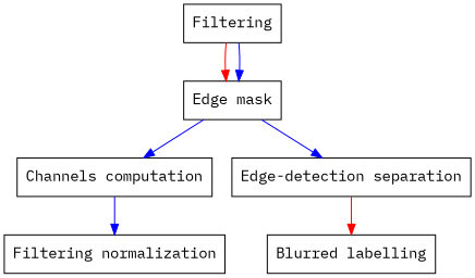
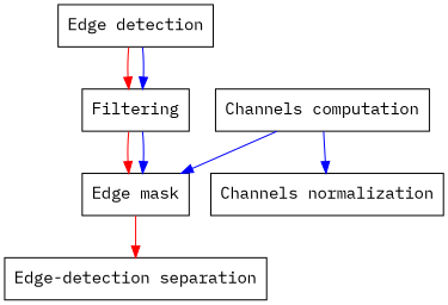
  digraph {
    fontname="IBM Plex Mono"
    rankdir=TB
    node [fontname="IBM Plex Mono" shape=rectangle]
    edge [color=red fontname="IBM Plex Mono"]
+   n1 [label="Edge detection"]
    n2 [label=Filtering]
    n3 [label="Edge mask"]
    n4 [label="Channels computation"]
    n5 [label="Edge-detection separation"]
-   n6 [label="Filtering normalization"]
-   n7 [label="Blurred labelling"]
+   n6 [label="Channels normalization"]
+   n1 -> n2
+   n1 -> n2 [color=blue]
    n2 -> n3
    n2 -> n3 [color=blue]
-   n3 -> n4 [color=blue]
-   n3 -> n5 [color=blue]
+   n4 -> n3 [color=blue]
+   n3 -> n5
    n4 -> n6 [color=blue]
-   n5 -> n7
  }
